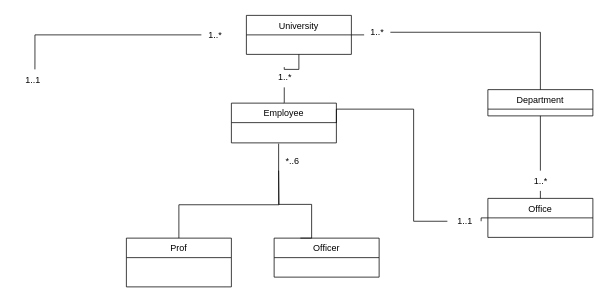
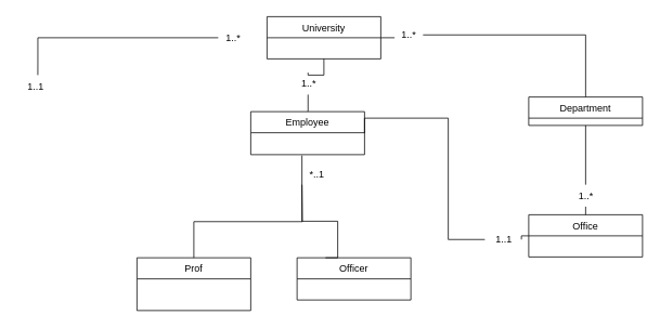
  <mxCell id="0" />
  <mxCell id="1" parent="0" />
  <mxCell id="2" style="edgeStyle=orthogonalEdgeStyle;rounded=0;orthogonalLoop=1;jettySize=auto;html=1;exitX=1;exitY=0.5;exitDx=0;exitDy=0;entryX=0.5;entryY=0;entryDx=0;entryDy=0;endArrow=none;endFill=0;startArrow=none;" edge="1" parent="1" source="19" target="8"><mxGeometry relative="1" as="geometry" /></mxCell>
  <mxCell id="3" style="edgeStyle=orthogonalEdgeStyle;rounded=0;orthogonalLoop=1;jettySize=auto;html=1;exitX=0.5;exitY=1;exitDx=0;exitDy=0;endArrow=none;endFill=0;startArrow=none;" edge="1" parent="1" source="23" target="6"><mxGeometry relative="1" as="geometry" /></mxCell>
  <mxCell id="4" style="edgeStyle=orthogonalEdgeStyle;rounded=0;orthogonalLoop=1;jettySize=auto;html=1;exitX=1;exitY=0.5;exitDx=0;exitDy=0;entryX=0.028;entryY=0.593;entryDx=0;entryDy=0;entryPerimeter=0;endArrow=none;endFill=0;" edge="1" parent="1" source="5" target="19"><mxGeometry relative="1" as="geometry" /></mxCell>
  <mxCell id="5" value="University" style="swimlane;fontStyle=0;childLayout=stackLayout;horizontal=1;startSize=26;fillColor=none;horizontalStack=0;resizeParent=1;resizeParentMax=0;resizeLast=0;collapsible=1;marginBottom=0;" vertex="1" parent="1"><mxGeometry x="328" y="20" width="140" height="52" as="geometry"><mxRectangle x="330" y="390" width="90" height="30" as="alternateBounds" /></mxGeometry></mxCell>
  <mxCell id="6" value="Employee" style="swimlane;fontStyle=0;childLayout=stackLayout;horizontal=1;startSize=26;fillColor=none;horizontalStack=0;resizeParent=1;resizeParentMax=0;resizeLast=0;collapsible=1;marginBottom=0;" vertex="1" parent="1"><mxGeometry x="308" y="137" width="140" height="53" as="geometry" /></mxCell>
  <mxCell id="7" style="edgeStyle=orthogonalEdgeStyle;rounded=0;orthogonalLoop=1;jettySize=auto;html=1;exitX=0.5;exitY=1;exitDx=0;exitDy=0;entryX=0.5;entryY=0;entryDx=0;entryDy=0;endArrow=none;endFill=0;startArrow=none;" edge="1" parent="1" source="17" target="10"><mxGeometry relative="1" as="geometry" /></mxCell>
  <mxCell id="8" value="Department" style="swimlane;fontStyle=0;childLayout=stackLayout;horizontal=1;startSize=26;fillColor=none;horizontalStack=0;resizeParent=1;resizeParentMax=0;resizeLast=0;collapsible=1;marginBottom=0;" vertex="1" parent="1"><mxGeometry x="650" y="119" width="140" height="35" as="geometry" /></mxCell>
  <mxCell id="9" style="rounded=0;orthogonalLoop=1;jettySize=auto;html=1;exitX=0;exitY=0.5;exitDx=0;exitDy=0;entryX=1;entryY=0.5;entryDx=0;entryDy=0;edgeStyle=orthogonalEdgeStyle;endArrow=none;endFill=0;startArrow=none;" edge="1" parent="1" source="15" target="6"><mxGeometry relative="1" as="geometry"><Array as="points"><mxPoint x="551" y="295" /><mxPoint x="551" y="145" /></Array></mxGeometry></mxCell>
  <mxCell id="10" value="Office" style="swimlane;fontStyle=0;childLayout=stackLayout;horizontal=1;startSize=26;fillColor=none;horizontalStack=0;resizeParent=1;resizeParentMax=0;resizeLast=0;collapsible=1;marginBottom=0;" vertex="1" parent="1"><mxGeometry x="650" y="264" width="140" height="52" as="geometry" /></mxCell>
  <mxCell id="11" style="edgeStyle=orthogonalEdgeStyle;rounded=0;orthogonalLoop=1;jettySize=auto;html=1;exitX=0.5;exitY=0;exitDx=0;exitDy=0;endArrow=none;endFill=0;" edge="1" parent="1" source="12"><mxGeometry relative="1" as="geometry"><mxPoint x="371" y="227" as="targetPoint" /></mxGeometry></mxCell>
  <mxCell id="12" value="Prof" style="swimlane;fontStyle=0;childLayout=stackLayout;horizontal=1;startSize=26;fillColor=none;horizontalStack=0;resizeParent=1;resizeParentMax=0;resizeLast=0;collapsible=1;marginBottom=0;" vertex="1" parent="1"><mxGeometry x="168" y="317" width="140" height="65" as="geometry" /></mxCell>
  <mxCell id="13" style="edgeStyle=orthogonalEdgeStyle;rounded=0;orthogonalLoop=1;jettySize=auto;html=1;exitX=0.25;exitY=0;exitDx=0;exitDy=0;endArrow=none;endFill=0;" edge="1" parent="1" source="14"><mxGeometry relative="1" as="geometry"><mxPoint x="371" y="191" as="targetPoint" /><Array as="points"><mxPoint x="415" y="272" /><mxPoint x="371" y="272" /></Array></mxGeometry></mxCell>
  <mxCell id="14" value="Officer" style="swimlane;fontStyle=0;childLayout=stackLayout;horizontal=1;startSize=26;fillColor=none;horizontalStack=0;resizeParent=1;resizeParentMax=0;resizeLast=0;collapsible=1;marginBottom=0;" vertex="1" parent="1"><mxGeometry x="365" y="317" width="140" height="52" as="geometry" /></mxCell>
  <mxCell id="15" value="1..1" style="text;html=1;align=center;verticalAlign=middle;resizable=0;points=[];autosize=1;strokeColor=none;fillColor=none;" vertex="1" parent="1"><mxGeometry x="596" y="281" width="45" height="27" as="geometry" /></mxCell>
  <mxCell id="16" value="" style="rounded=0;orthogonalLoop=1;jettySize=auto;html=1;exitX=0;exitY=0.5;exitDx=0;exitDy=0;entryX=1;entryY=0.5;entryDx=0;entryDy=0;edgeStyle=orthogonalEdgeStyle;endArrow=none;endFill=0;" edge="1" parent="1" source="10" target="15"><mxGeometry relative="1" as="geometry"><mxPoint x="650" y="300" as="sourcePoint" /><mxPoint x="457" y="145" as="targetPoint" /></mxGeometry></mxCell>
  <mxCell id="17" value="1..*" style="text;html=1;align=center;verticalAlign=middle;resizable=0;points=[];autosize=1;strokeColor=none;fillColor=none;" vertex="1" parent="1"><mxGeometry x="702" y="227" width="36" height="27" as="geometry" /></mxCell>
  <mxCell id="18" value="" style="edgeStyle=orthogonalEdgeStyle;rounded=0;orthogonalLoop=1;jettySize=auto;html=1;exitX=0.5;exitY=1;exitDx=0;exitDy=0;entryX=0.5;entryY=0;entryDx=0;entryDy=0;endArrow=none;endFill=0;" edge="1" parent="1" source="8" target="17"><mxGeometry relative="1" as="geometry"><mxPoint x="720" y="171" as="sourcePoint" /><mxPoint x="720" y="274" as="targetPoint" /></mxGeometry></mxCell>
  <mxCell id="19" value="1..*" style="text;html=1;align=center;verticalAlign=middle;resizable=0;points=[];autosize=1;strokeColor=none;fillColor=none;" vertex="1" parent="1"><mxGeometry x="484" y="29" width="36" height="27" as="geometry" /></mxCell>
  <mxCell id="20" value="1..1" style="text;html=1;align=center;verticalAlign=middle;resizable=0;points=[];autosize=1;strokeColor=none;fillColor=none;" vertex="1" parent="1"><mxGeometry x="20" y="92" width="45" height="27" as="geometry" /></mxCell>
  <mxCell id="21" value="" style="edgeStyle=orthogonalEdgeStyle;rounded=0;orthogonalLoop=1;jettySize=auto;html=1;exitX=0;exitY=0.5;exitDx=0;exitDy=0;entryX=0.579;entryY=0;entryDx=0;entryDy=0;entryPerimeter=0;endArrow=none;endFill=0;startArrow=none;" edge="1" parent="1" source="22" target="20"><mxGeometry relative="1" as="geometry"><mxPoint x="308" y="46" as="sourcePoint" /><mxPoint x="38.06" y="119" as="targetPoint" /></mxGeometry></mxCell>
  <mxCell id="22" value="1..*" style="text;html=1;align=center;verticalAlign=middle;resizable=0;points=[];autosize=1;strokeColor=none;fillColor=none;" vertex="1" parent="1"><mxGeometry x="268" y="32.5" width="36" height="27" as="geometry" /></mxCell>
  <mxCell id="23" value="1..*" style="text;html=1;align=center;verticalAlign=middle;resizable=0;points=[];autosize=1;strokeColor=none;fillColor=none;" vertex="1" parent="1"><mxGeometry x="360.5" y="89" width="36" height="27" as="geometry" /></mxCell>
  <mxCell id="24" value="" style="edgeStyle=orthogonalEdgeStyle;rounded=0;orthogonalLoop=1;jettySize=auto;html=1;exitX=0.5;exitY=1;exitDx=0;exitDy=0;endArrow=none;endFill=0;" edge="1" parent="1" source="5" target="23"><mxGeometry relative="1" as="geometry"><mxPoint x="378" y="72" as="sourcePoint" /><mxPoint x="378" y="137" as="targetPoint" /></mxGeometry></mxCell>
- <mxCell id="25" value="*..6" style="text;html=1;align=center;verticalAlign=middle;resizable=0;points=[];autosize=1;strokeColor=none;fillColor=none;" vertex="1" parent="1"><mxGeometry x="371" y="200" width="36" height="27" as="geometry" /></mxCell>
+ <mxCell id="25" value="*..1" style="text;html=1;align=center;verticalAlign=middle;resizable=0;points=[];autosize=1;strokeColor=none;fillColor=none;" vertex="1" parent="1"><mxGeometry x="371" y="200" width="36" height="27" as="geometry" /></mxCell>
